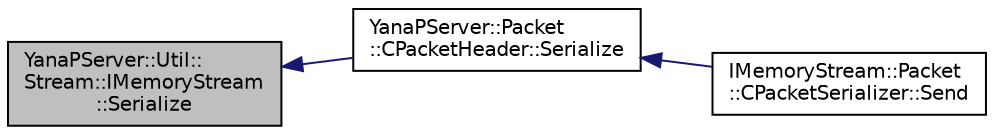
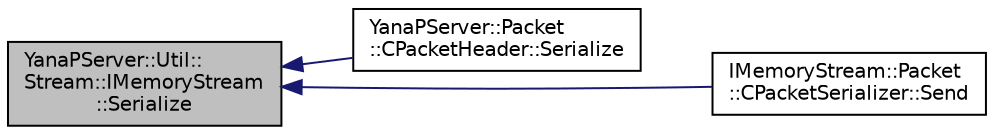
  digraph {
    rankdir=LR
    node [color=black fillcolor=white fontname=Helvetica fontsize=10 shape=record style=filled]
    edge [color=midnightblue dir=back fontname=Helvetica fontsize=10 labelfontname=Helvetica labelfontsize=10 style=solid]
    n1 [fillcolor=grey75 fontcolor=black height=0.2 label="YanaPServer::Util::\lStream::IMemoryStream\l::Serialize" width=0.4]
    n2 [height=0.2 label="YanaPServer::Packet\l::CPacketHeader::Serialize" width=0.4]
    n3 [height=0.2 label="IMemoryStream::Packet\l::CPacketSerializer::Send" width=0.4]
    n1 -> n2
-   n2 -> n3
+   n1 -> n3
  }
